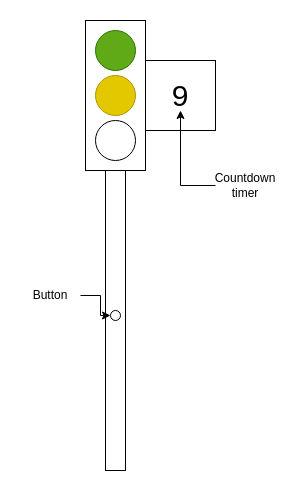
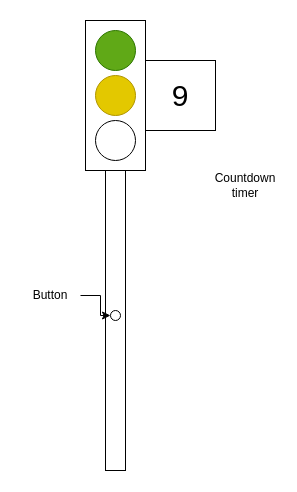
  <mxCell id="0" />
  <mxCell id="1" parent="0" />
  <mxCell id="2" value="" style="rounded=0;whiteSpace=wrap;html=1;" vertex="1" parent="1"><mxGeometry x="105" y="170" width="20" height="300" as="geometry" /></mxCell>
  <mxCell id="3" value="" style="rounded=0;whiteSpace=wrap;html=1;" vertex="1" parent="1"><mxGeometry x="85" y="20" width="60" height="150" as="geometry" /></mxCell>
  <mxCell id="4" value="" style="ellipse;whiteSpace=wrap;html=1;aspect=fixed;fillColor=light-dark(#60A917, #00ff33);fontColor=#ffffff;strokeColor=#2D7600;fillStyle=solid;" vertex="1" parent="1"><mxGeometry x="95" y="30" width="40" height="40" as="geometry" /></mxCell>
  <mxCell id="5" value="" style="ellipse;whiteSpace=wrap;html=1;aspect=fixed;fillColor=light-dark(#E3C800, #fbff00);strokeColor=#B09500;fontColor=#000000;fillStyle=solid;" vertex="1" parent="1"><mxGeometry x="95" y="75" width="40" height="40" as="geometry" /></mxCell>
  <mxCell id="6" value="" style="ellipse;whiteSpace=wrap;html=1;aspect=fixed;fillStyle=solid;fillColor=light-dark(#FFFFFF,#FF0000);" vertex="1" parent="1"><mxGeometry x="95" y="120" width="40" height="40" as="geometry" /></mxCell>
  <mxCell id="7" value="" style="ellipse;whiteSpace=wrap;html=1;aspect=fixed;" vertex="1" parent="1"><mxGeometry x="110" y="310" width="10" height="10" as="geometry" /></mxCell>
  <mxCell id="8" value="" style="edgeStyle=orthogonalEdgeStyle;rounded=0;orthogonalLoop=1;jettySize=auto;html=1;" edge="1" parent="1" source="9" target="7"><mxGeometry relative="1" as="geometry" /></mxCell>
  <mxCell id="9" value="Button" style="text;html=1;align=center;verticalAlign=middle;whiteSpace=wrap;rounded=0;" vertex="1" parent="1"><mxGeometry x="20" y="280" width="60" height="30" as="geometry" /></mxCell>
  <mxCell id="10" value="" style="whiteSpace=wrap;html=1;aspect=fixed;" vertex="1" parent="1"><mxGeometry x="145" y="60" width="70" height="70" as="geometry" /></mxCell>
  <mxCell id="11" value="&lt;font style=&quot;font-size: 30px;&quot;&gt;9&lt;/font&gt;" style="text;html=1;align=center;verticalAlign=middle;whiteSpace=wrap;rounded=0;" vertex="1" parent="1"><mxGeometry x="150" y="80" width="60" height="30" as="geometry" /></mxCell>
- <mxCell id="12" value="" style="edgeStyle=orthogonalEdgeStyle;rounded=0;orthogonalLoop=1;jettySize=auto;html=1;" edge="1" parent="1" source="13" target="11"><mxGeometry relative="1" as="geometry"><Array as="points"><mxPoint x="180" y="185" /></Array></mxGeometry></mxCell>
  <mxCell id="13" value="Countdown timer" style="text;html=1;align=center;verticalAlign=middle;whiteSpace=wrap;rounded=0;" vertex="1" parent="1"><mxGeometry x="215" y="170" width="60" height="30" as="geometry" /></mxCell>
